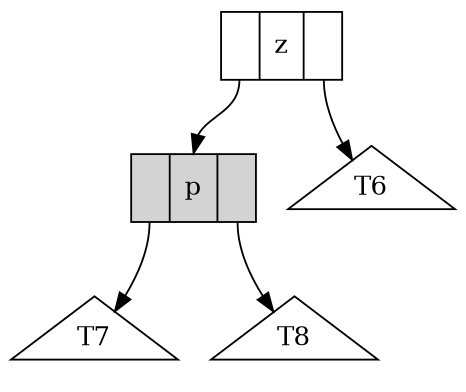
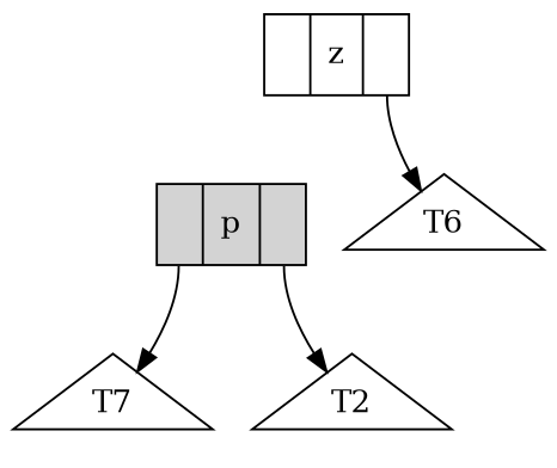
  digraph {
    node [shape=triangle]
    edge [tailport=f0]
    n1 [label="<f0> | <f1> p | <f2> " shape=record style=filled]
    n2 [label="<f0> | <f1> z | <f2> " shape=record]
    n3 [label=T7]
-   T2 [label=T8]
+   T2
    n5 [label=T6]
    subgraph sub_1 {
      n1
      n2
    }
    subgraph sub_2 {
      n3
      T2
      n5
    }
    n1 -> n3
    n1 -> T2 [tailport=f2]
-   n2 -> n1 [headport=f1]
    n2 -> n5 [tailport=f2]
  }
